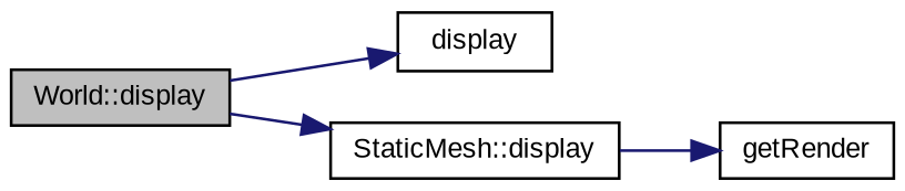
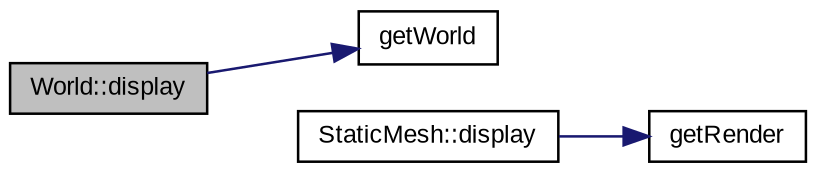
  digraph {
    fontname="Liberation Sans"
    rankdir=LR
    node [color=black fillcolor=white fontname="Liberation Sans" fontsize=10 shape=record style=filled]
    edge [color=midnightblue fontname="Liberation Sans" fontsize=10 labelfontname=Helvetica labelfontsize=10 style=solid]
    n1 [fillcolor=grey75 fontcolor=black height=0.2 label="World::display" width=0.4]
-   n2 [height=0.2 label=display width=0.4]
+   n2 [height=0.2 label=getWorld width=0.4]
    n3 [height=0.2 label="StaticMesh::display" width=0.4]
    n4 [height=0.2 label=getRender width=0.4]
    n1 -> n2
-   n1 -> n3
    n3 -> n4
  }
